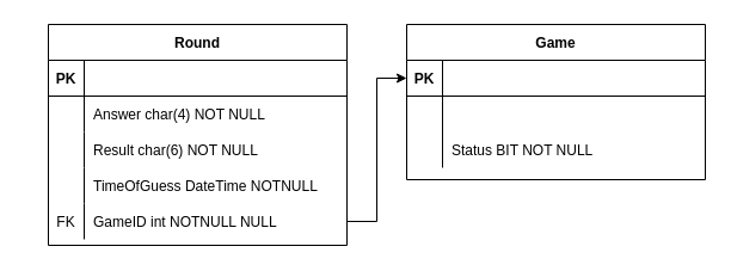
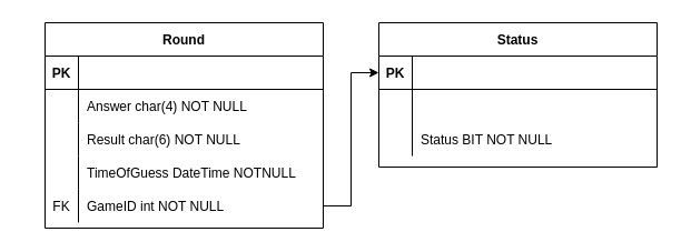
  <mxCell id="0" />
  <mxCell id="1" parent="0" />
  <mxCell id="2" value="" style="shape=partialRectangle;overflow=hidden;connectable=0;fillColor=none;top=0;left=0;bottom=0;right=0;align=left;spacingLeft=6;" parent="1" vertex="1"><mxGeometry x="20" y="155" width="250" height="30" as="geometry" /></mxCell>
  <mxCell id="3" value="Round" style="shape=table;startSize=30;container=1;collapsible=1;childLayout=tableLayout;fixedRows=1;rowLines=0;fontStyle=1;align=center;resizeLast=1;" parent="1" vertex="1"><mxGeometry x="40" y="20" width="250" height="185" as="geometry" /></mxCell>
  <mxCell id="4" value="" style="shape=partialRectangle;collapsible=0;dropTarget=0;pointerEvents=0;fillColor=none;points=[[0,0.5],[1,0.5]];portConstraint=eastwest;top=0;left=0;right=0;bottom=1;" parent="3" vertex="1"><mxGeometry y="30" width="250" height="30" as="geometry" /></mxCell>
  <mxCell id="5" value="PK" style="shape=partialRectangle;overflow=hidden;connectable=0;fillColor=none;top=0;left=0;bottom=0;right=0;fontStyle=1;" parent="4" vertex="1"><mxGeometry width="30" height="30" as="geometry" /></mxCell>
  <mxCell id="6" value="" style="shape=partialRectangle;collapsible=0;dropTarget=0;pointerEvents=0;fillColor=none;points=[[0,0.5],[1,0.5]];portConstraint=eastwest;top=0;left=0;right=0;bottom=0;" parent="3" vertex="1"><mxGeometry y="60" width="250" height="30" as="geometry" /></mxCell>
  <mxCell id="7" value="" style="shape=partialRectangle;overflow=hidden;connectable=0;fillColor=none;top=0;left=0;bottom=0;right=0;" parent="6" vertex="1"><mxGeometry width="30" height="30" as="geometry" /></mxCell>
  <mxCell id="8" value="Answer char(4) NOT NULL" style="shape=partialRectangle;overflow=hidden;connectable=0;fillColor=none;top=0;left=0;bottom=0;right=0;align=left;spacingLeft=6;" parent="6" vertex="1"><mxGeometry x="30" width="220" height="30" as="geometry" /></mxCell>
  <mxCell id="9" style="shape=partialRectangle;collapsible=0;dropTarget=0;pointerEvents=0;fillColor=none;points=[[0,0.5],[1,0.5]];portConstraint=eastwest;top=0;left=0;right=0;bottom=0;" parent="3" vertex="1"><mxGeometry y="90" width="250" height="30" as="geometry" /></mxCell>
  <mxCell id="10" style="shape=partialRectangle;overflow=hidden;connectable=0;fillColor=none;top=0;left=0;bottom=0;right=0;" parent="9" vertex="1"><mxGeometry width="30" height="30" as="geometry" /></mxCell>
  <mxCell id="11" value="Result char(6) NOT NULL" style="shape=partialRectangle;overflow=hidden;connectable=0;fillColor=none;top=0;left=0;bottom=0;right=0;align=left;spacingLeft=6;" parent="9" vertex="1"><mxGeometry x="30" width="220" height="30" as="geometry" /></mxCell>
  <mxCell id="12" style="shape=partialRectangle;collapsible=0;dropTarget=0;pointerEvents=0;fillColor=none;points=[[0,0.5],[1,0.5]];portConstraint=eastwest;top=0;left=0;right=0;bottom=0;" parent="3" vertex="1"><mxGeometry y="120" width="250" height="30" as="geometry" /></mxCell>
  <mxCell id="13" style="shape=partialRectangle;overflow=hidden;connectable=0;fillColor=none;top=0;left=0;bottom=0;right=0;" parent="12" vertex="1"><mxGeometry width="30" height="30" as="geometry" /></mxCell>
  <mxCell id="14" value="TimeOfGuess DateTime NOTNULL" style="shape=partialRectangle;overflow=hidden;connectable=0;fillColor=none;top=0;left=0;bottom=0;right=0;align=left;spacingLeft=6;" parent="12" vertex="1"><mxGeometry x="30" width="220" height="30" as="geometry" /></mxCell>
  <mxCell id="15" style="shape=partialRectangle;collapsible=0;dropTarget=0;pointerEvents=0;fillColor=none;points=[[0,0.5],[1,0.5]];portConstraint=eastwest;top=0;left=0;right=0;bottom=0;" parent="3" vertex="1"><mxGeometry y="150" width="250" height="30" as="geometry" /></mxCell>
  <mxCell id="16" value="FK" style="shape=partialRectangle;overflow=hidden;connectable=0;fillColor=none;top=0;left=0;bottom=0;right=0;" parent="15" vertex="1"><mxGeometry width="30" height="30" as="geometry" /></mxCell>
- <mxCell id="17" value="GameID int NOTNULL NULL" style="shape=partialRectangle;overflow=hidden;connectable=0;fillColor=none;top=0;left=0;bottom=0;right=0;align=left;spacingLeft=6;" parent="15" vertex="1"><mxGeometry x="30" width="220" height="30" as="geometry" /></mxCell>
- <mxCell id="18" value="Game" style="shape=table;startSize=30;container=1;collapsible=1;childLayout=tableLayout;fixedRows=1;rowLines=0;fontStyle=1;align=center;resizeLast=1;" parent="1" vertex="1"><mxGeometry x="340" y="20" width="250" height="130" as="geometry" /></mxCell>
+ <mxCell id="17" value="GameID int NOT NULL" style="shape=partialRectangle;overflow=hidden;connectable=0;fillColor=none;top=0;left=0;bottom=0;right=0;align=left;spacingLeft=6;" parent="15" vertex="1"><mxGeometry x="30" width="220" height="30" as="geometry" /></mxCell>
+ <mxCell id="18" value="Status" style="shape=table;startSize=30;container=1;collapsible=1;childLayout=tableLayout;fixedRows=1;rowLines=0;fontStyle=1;align=center;resizeLast=1;" parent="1" vertex="1"><mxGeometry x="340" y="20" width="250" height="130" as="geometry" /></mxCell>
  <mxCell id="19" value="" style="shape=partialRectangle;collapsible=0;dropTarget=0;pointerEvents=0;fillColor=none;points=[[0,0.5],[1,0.5]];portConstraint=eastwest;top=0;left=0;right=0;bottom=1;" parent="18" vertex="1"><mxGeometry y="30" width="250" height="30" as="geometry" /></mxCell>
  <mxCell id="20" value="PK" style="shape=partialRectangle;overflow=hidden;connectable=0;fillColor=none;top=0;left=0;bottom=0;right=0;fontStyle=1;" parent="19" vertex="1"><mxGeometry width="30" height="30" as="geometry" /></mxCell>
  <mxCell id="21" value="" style="shape=partialRectangle;collapsible=0;dropTarget=0;pointerEvents=0;fillColor=none;points=[[0,0.5],[1,0.5]];portConstraint=eastwest;top=0;left=0;right=0;bottom=0;" parent="18" vertex="1"><mxGeometry y="60" width="250" height="30" as="geometry" /></mxCell>
  <mxCell id="22" value="" style="shape=partialRectangle;overflow=hidden;connectable=0;fillColor=none;top=0;left=0;bottom=0;right=0;" parent="21" vertex="1"><mxGeometry width="30" height="30" as="geometry" /></mxCell>
  <mxCell id="23" style="shape=partialRectangle;collapsible=0;dropTarget=0;pointerEvents=0;fillColor=none;points=[[0,0.5],[1,0.5]];portConstraint=eastwest;top=0;left=0;right=0;bottom=0;" parent="18" vertex="1"><mxGeometry y="90" width="250" height="30" as="geometry" /></mxCell>
  <mxCell id="24" style="shape=partialRectangle;overflow=hidden;connectable=0;fillColor=none;top=0;left=0;bottom=0;right=0;" parent="23" vertex="1"><mxGeometry width="30" height="30" as="geometry" /></mxCell>
  <mxCell id="25" value="Status BIT NOT NULL" style="shape=partialRectangle;overflow=hidden;connectable=0;fillColor=none;top=0;left=0;bottom=0;right=0;align=left;spacingLeft=6;" parent="23" vertex="1"><mxGeometry x="30" width="220" height="30" as="geometry" /></mxCell>
  <mxCell id="26" style="edgeStyle=orthogonalEdgeStyle;rounded=0;orthogonalLoop=1;jettySize=auto;html=1;exitX=1;exitY=0.5;exitDx=0;exitDy=0;entryX=0;entryY=0.5;entryDx=0;entryDy=0;" parent="1" source="15" target="19" edge="1"><mxGeometry relative="1" as="geometry" /></mxCell>
